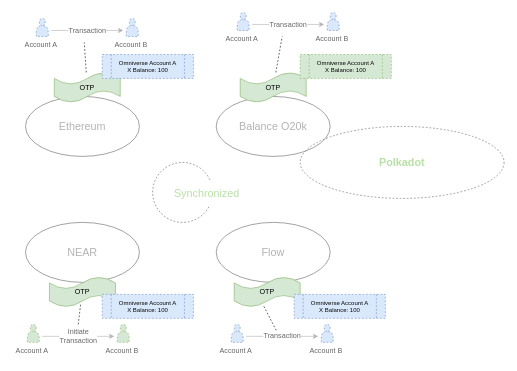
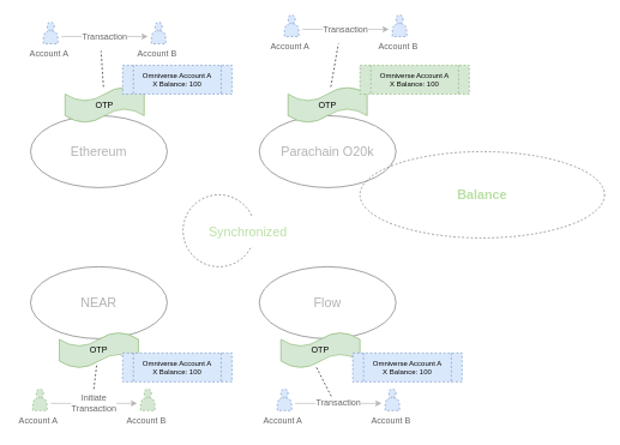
  <mxCell id="0" />
  <mxCell id="1" parent="0" />
- <mxCell id="2" value="&lt;font color=&quot;#b9e0a5&quot;&gt;&lt;b&gt;Polkadot&lt;/b&gt;&lt;/font&gt;" style="ellipse;whiteSpace=wrap;html=1;fillColor=none;fontSize=18;strokeColor=#666666;fontColor=#666666;dashed=1;" parent="1" vertex="1"><mxGeometry x="500" y="210" width="340" height="120" as="geometry" /></mxCell>
- <mxCell id="3" value="Balance O20k" style="ellipse;whiteSpace=wrap;html=1;fontSize=18;fillColor=none;fontColor=#B3B3B3;strokeColor=#666666;" parent="1" vertex="1"><mxGeometry x="360" y="160" width="190" height="100" as="geometry" /></mxCell>
+ <mxCell id="2" value="&lt;font color=&quot;#b9e0a5&quot;&gt;&lt;b&gt;Balance&lt;/b&gt;&lt;/font&gt;" style="ellipse;whiteSpace=wrap;html=1;fillColor=none;fontSize=18;strokeColor=#666666;fontColor=#666666;dashed=1;" parent="1" vertex="1"><mxGeometry x="500" y="210" width="340" height="120" as="geometry" /></mxCell>
+ <mxCell id="3" value="Parachain O20k" style="ellipse;whiteSpace=wrap;html=1;fontSize=18;fillColor=none;fontColor=#B3B3B3;strokeColor=#666666;" parent="1" vertex="1"><mxGeometry x="360" y="160" width="190" height="100" as="geometry" /></mxCell>
  <mxCell id="4" value="Ethereum" style="ellipse;whiteSpace=wrap;html=1;fontSize=18;fillColor=none;fontColor=#B3B3B3;strokeColor=#666666;" parent="1" vertex="1"><mxGeometry x="42" y="160" width="190" height="100" as="geometry" /></mxCell>
  <mxCell id="5" value="NEAR" style="ellipse;whiteSpace=wrap;html=1;fontSize=18;fillColor=none;fontColor=#B3B3B3;strokeColor=#666666;" parent="1" vertex="1"><mxGeometry x="42" y="370" width="190" height="100" as="geometry" /></mxCell>
  <mxCell id="6" value="Flow" style="ellipse;whiteSpace=wrap;html=1;fontSize=18;fillColor=none;fontColor=#B3B3B3;strokeColor=#666666;" parent="1" vertex="1"><mxGeometry x="360" y="370" width="190" height="100" as="geometry" /></mxCell>
  <mxCell id="7" value="OTP" style="shape=tape;whiteSpace=wrap;html=1;strokeColor=#82b366;fontSize=12;fillColor=#d5e8d4;" parent="1" vertex="1"><mxGeometry x="400" y="120" width="110" height="50" as="geometry" /></mxCell>
  <mxCell id="8" value="OTP" style="shape=tape;whiteSpace=wrap;html=1;strokeColor=#82b366;fontSize=12;fillColor=#d5e8d4;" parent="1" vertex="1"><mxGeometry x="90" y="120" width="110" height="50" as="geometry" /></mxCell>
  <mxCell id="9" value="OTP" style="shape=tape;whiteSpace=wrap;html=1;strokeColor=#82b366;fontSize=12;fillColor=#d5e8d4;" parent="1" vertex="1"><mxGeometry x="82" y="461" width="110" height="50" as="geometry" /></mxCell>
  <mxCell id="10" value="OTP" style="shape=tape;whiteSpace=wrap;html=1;strokeColor=#82b366;fontSize=12;fillColor=#d5e8d4;" parent="1" vertex="1"><mxGeometry x="390" y="461" width="110" height="50" as="geometry" /></mxCell>
  <mxCell id="11" value="Omniverse Account A&lt;br style=&quot;font-size: 10px;&quot;&gt;X Balance: 100" style="shape=process;whiteSpace=wrap;html=1;backgroundOutline=1;dashed=1;strokeColor=#82b366;fontSize=10;fillColor=#d5e8d4;" parent="1" vertex="1"><mxGeometry x="500" y="90" width="152" height="40" as="geometry" /></mxCell>
  <mxCell id="12" value="Omniverse Account A&lt;br style=&quot;font-size: 10px;&quot;&gt;X Balance: 100" style="shape=process;whiteSpace=wrap;html=1;backgroundOutline=1;dashed=1;strokeColor=#6c8ebf;fontSize=10;fillColor=#dae8fc;" parent="1" vertex="1"><mxGeometry x="170" y="90" width="152" height="40" as="geometry" /></mxCell>
  <mxCell id="13" value="Omniverse Account A&lt;br style=&quot;font-size: 10px;&quot;&gt;X Balance: 100" style="shape=process;whiteSpace=wrap;html=1;backgroundOutline=1;dashed=1;strokeColor=#6c8ebf;fontSize=10;fillColor=#dae8fc;" parent="1" vertex="1"><mxGeometry x="170" y="490" width="152" height="40" as="geometry" /></mxCell>
  <mxCell id="14" value="Omniverse Account A&lt;br style=&quot;font-size: 10px;&quot;&gt;X Balance: 100" style="shape=process;whiteSpace=wrap;html=1;backgroundOutline=1;dashed=1;strokeColor=#6c8ebf;fontSize=10;fillColor=#dae8fc;" parent="1" vertex="1"><mxGeometry x="490" y="490" width="152" height="40" as="geometry" /></mxCell>
  <mxCell id="15" value="" style="group" parent="1" vertex="1" connectable="0"><mxGeometry x="254" y="270" width="180" height="100" as="geometry" /></mxCell>
  <mxCell id="16" value="" style="verticalLabelPosition=bottom;verticalAlign=top;html=1;shape=mxgraph.basic.arc;startAngle=0.329;endAngle=0.186;strokeColor=#666666;fontSize=10;fontColor=#666666;fillColor=default;dashed=1;" parent="15" vertex="1"><mxGeometry width="100" height="100" as="geometry" /></mxCell>
  <mxCell id="17" value="Synchronized" style="text;strokeColor=none;fillColor=none;align=left;verticalAlign=top;spacingLeft=4;spacingRight=4;overflow=hidden;rotatable=0;points=[[0,0.5],[1,0.5]];portConstraint=eastwest;dashed=1;fontSize=18;fontColor=#B9E0A5;" parent="15" vertex="1"><mxGeometry x="30" y="34" width="150" height="26" as="geometry" /></mxCell>
  <mxCell id="18" value="" style="group" parent="1" vertex="1" connectable="0"><mxGeometry y="540" width="70" height="56" as="geometry" x="20" /></mxCell>
  <mxCell id="19" value="" style="shape=actor;whiteSpace=wrap;html=1;dashed=1;strokeColor=#82b366;fontSize=18;fillColor=#d5e8d4;" parent="18" vertex="1"><mxGeometry x="25" width="20" height="30" as="geometry" /></mxCell>
  <mxCell id="20" value="Account A" style="text;strokeColor=none;fillColor=none;align=left;verticalAlign=top;spacingLeft=4;spacingRight=4;overflow=hidden;rotatable=0;points=[[0,0.5],[1,0.5]];portConstraint=eastwest;dashed=1;fontSize=12;fontColor=#666666;" parent="18" vertex="1"><mxGeometry y="30" width="70" height="26" as="geometry" /></mxCell>
  <mxCell id="21" value="" style="group" parent="1" vertex="1" connectable="0"><mxGeometry x="170" y="540" width="70" height="56" as="geometry" /></mxCell>
  <mxCell id="22" value="" style="shape=actor;whiteSpace=wrap;html=1;dashed=1;strokeColor=#82b366;fontSize=18;fillColor=#d5e8d4;" parent="21" vertex="1"><mxGeometry x="25" width="20" height="30" as="geometry" /></mxCell>
  <mxCell id="23" value="Account B" style="text;strokeColor=none;fillColor=none;align=left;verticalAlign=top;spacingLeft=4;spacingRight=4;overflow=hidden;rotatable=0;points=[[0,0.5],[1,0.5]];portConstraint=eastwest;dashed=1;fontSize=12;fontColor=#666666;" parent="21" vertex="1"><mxGeometry y="30" width="70" height="26" as="geometry" /></mxCell>
  <mxCell id="24" value="Initiate&lt;br&gt;Transaction" style="endArrow=classic;html=1;rounded=0;fontSize=12;fontColor=#666666;strokeColor=#B3B3B3;" parent="1" edge="1"><mxGeometry width="50" height="50" relative="1" as="geometry"><mxPoint x="70" y="560" as="sourcePoint" /><mxPoint x="190" y="560" as="targetPoint" /></mxGeometry></mxCell>
  <mxCell id="25" value="" style="endArrow=none;dashed=1;html=1;rounded=0;fontSize=12;fontColor=#666666;entryX=0.472;entryY=0.909;entryDx=0;entryDy=0;entryPerimeter=0;" parent="1" target="9" edge="1"><mxGeometry width="50" height="50" relative="1" as="geometry"><mxPoint x="130" y="540" as="sourcePoint" /><mxPoint x="132" y="640" as="targetPoint" /></mxGeometry></mxCell>
  <mxCell id="26" value="" style="group" parent="1" vertex="1" connectable="0"><mxGeometry x="360" y="540" width="220" height="56" as="geometry" /></mxCell>
  <mxCell id="27" value="" style="group" parent="26" vertex="1" connectable="0"><mxGeometry width="70" height="56" as="geometry" /></mxCell>
  <mxCell id="28" value="" style="shape=actor;whiteSpace=wrap;html=1;dashed=1;fontSize=18;fillColor=#dae8fc;strokeColor=#6c8ebf;" parent="27" vertex="1"><mxGeometry x="25" width="20" height="30" as="geometry" /></mxCell>
  <mxCell id="29" value="Account A" style="text;strokeColor=none;fillColor=none;align=left;verticalAlign=top;spacingLeft=4;spacingRight=4;overflow=hidden;rotatable=0;points=[[0,0.5],[1,0.5]];portConstraint=eastwest;dashed=1;fontSize=12;fontColor=#666666;" parent="27" vertex="1"><mxGeometry y="30" width="70" height="26" as="geometry" /></mxCell>
  <mxCell id="30" value="" style="group" parent="26" vertex="1" connectable="0"><mxGeometry x="150" width="70" height="56" as="geometry" /></mxCell>
  <mxCell id="31" value="" style="shape=actor;whiteSpace=wrap;html=1;dashed=1;fontSize=18;fillColor=#dae8fc;strokeColor=#6c8ebf;" parent="30" vertex="1"><mxGeometry x="25" width="20" height="30" as="geometry" /></mxCell>
  <mxCell id="32" value="Account B" style="text;strokeColor=none;fillColor=none;align=left;verticalAlign=top;spacingLeft=4;spacingRight=4;overflow=hidden;rotatable=0;points=[[0,0.5],[1,0.5]];portConstraint=eastwest;dashed=1;fontSize=12;fontColor=#666666;" parent="30" vertex="1"><mxGeometry y="30" width="70" height="26" as="geometry" /></mxCell>
  <mxCell id="33" value="Transaction" style="endArrow=classic;html=1;rounded=0;fontSize=12;fontColor=#666666;strokeColor=#B3B3B3;" parent="26" edge="1"><mxGeometry width="50" height="50" relative="1" as="geometry"><mxPoint x="50" y="20" as="sourcePoint" /><mxPoint x="170" y="20" as="targetPoint" /></mxGeometry></mxCell>
  <mxCell id="34" value="" style="endArrow=none;dashed=1;html=1;rounded=0;fontSize=12;fontColor=#666666;entryX=0.445;entryY=0.96;entryDx=0;entryDy=0;entryPerimeter=0;" parent="1" target="10" edge="1"><mxGeometry width="50" height="50" relative="1" as="geometry"><mxPoint x="460" y="550" as="sourcePoint" /><mxPoint x="471.96" y="610" as="targetPoint" /></mxGeometry></mxCell>
  <mxCell id="35" value="" style="group" parent="1" vertex="1" connectable="0"><mxGeometry x="35" y="30" width="220" height="56" as="geometry" /></mxCell>
  <mxCell id="36" value="" style="group" parent="35" vertex="1" connectable="0"><mxGeometry width="70" height="56" as="geometry" /></mxCell>
  <mxCell id="37" value="" style="shape=actor;whiteSpace=wrap;html=1;dashed=1;fontSize=18;fillColor=#dae8fc;strokeColor=#6c8ebf;" parent="36" vertex="1"><mxGeometry x="25" width="20" height="30" as="geometry" /></mxCell>
  <mxCell id="38" value="Account A" style="text;strokeColor=none;fillColor=none;align=left;verticalAlign=top;spacingLeft=4;spacingRight=4;overflow=hidden;rotatable=0;points=[[0,0.5],[1,0.5]];portConstraint=eastwest;dashed=1;fontSize=12;fontColor=#666666;" parent="36" vertex="1"><mxGeometry y="30" width="70" height="26" as="geometry" /></mxCell>
  <mxCell id="39" value="" style="group" parent="35" vertex="1" connectable="0"><mxGeometry x="150" width="70" height="56" as="geometry" /></mxCell>
  <mxCell id="40" value="" style="shape=actor;whiteSpace=wrap;html=1;dashed=1;fontSize=18;fillColor=#dae8fc;strokeColor=#6c8ebf;" parent="39" vertex="1"><mxGeometry x="25" width="20" height="30" as="geometry" /></mxCell>
  <mxCell id="41" value="Account B" style="text;strokeColor=none;fillColor=none;align=left;verticalAlign=top;spacingLeft=4;spacingRight=4;overflow=hidden;rotatable=0;points=[[0,0.5],[1,0.5]];portConstraint=eastwest;dashed=1;fontSize=12;fontColor=#666666;" parent="39" vertex="1"><mxGeometry y="30" width="70" height="26" as="geometry" /></mxCell>
  <mxCell id="42" value="Transaction" style="endArrow=classic;html=1;rounded=0;fontSize=12;fontColor=#666666;strokeColor=#B3B3B3;" parent="35" edge="1"><mxGeometry width="50" height="50" relative="1" as="geometry"><mxPoint x="50" y="20" as="sourcePoint" /><mxPoint x="170" y="20" as="targetPoint" /></mxGeometry></mxCell>
  <mxCell id="43" value="" style="group" parent="1" vertex="1" connectable="0"><mxGeometry x="370" y="20" width="220" height="56" as="geometry" /></mxCell>
  <mxCell id="44" value="" style="group" parent="43" vertex="1" connectable="0"><mxGeometry width="70" height="56" as="geometry" /></mxCell>
  <mxCell id="45" value="" style="shape=actor;whiteSpace=wrap;html=1;dashed=1;fontSize=18;fillColor=#dae8fc;strokeColor=#6c8ebf;" parent="44" vertex="1"><mxGeometry x="25" width="20" height="30" as="geometry" /></mxCell>
  <mxCell id="46" value="Account A" style="text;strokeColor=none;fillColor=none;align=left;verticalAlign=top;spacingLeft=4;spacingRight=4;overflow=hidden;rotatable=0;points=[[0,0.5],[1,0.5]];portConstraint=eastwest;dashed=1;fontSize=12;fontColor=#666666;" parent="44" vertex="1"><mxGeometry y="30" width="70" height="26" as="geometry" /></mxCell>
  <mxCell id="47" value="" style="group" parent="43" vertex="1" connectable="0"><mxGeometry x="150" width="70" height="56" as="geometry" /></mxCell>
  <mxCell id="48" value="" style="shape=actor;whiteSpace=wrap;html=1;dashed=1;fontSize=18;fillColor=#dae8fc;strokeColor=#6c8ebf;" parent="47" vertex="1"><mxGeometry x="25" width="20" height="30" as="geometry" /></mxCell>
  <mxCell id="49" value="Account B" style="text;strokeColor=none;fillColor=none;align=left;verticalAlign=top;spacingLeft=4;spacingRight=4;overflow=hidden;rotatable=0;points=[[0,0.5],[1,0.5]];portConstraint=eastwest;dashed=1;fontSize=12;fontColor=#666666;" parent="47" vertex="1"><mxGeometry y="30" width="70" height="26" as="geometry" /></mxCell>
  <mxCell id="50" value="Transaction" style="endArrow=classic;html=1;rounded=0;fontSize=12;fontColor=#666666;strokeColor=#B3B3B3;" parent="43" edge="1"><mxGeometry width="50" height="50" relative="1" as="geometry"><mxPoint x="50" y="20" as="sourcePoint" /><mxPoint x="170" y="20" as="targetPoint" /></mxGeometry></mxCell>
  <mxCell id="51" value="" style="endArrow=none;dashed=1;html=1;rounded=0;fontSize=12;fontColor=#666666;" parent="1" source="7" edge="1"><mxGeometry width="50" height="50" relative="1" as="geometry"><mxPoint x="370" y="120" as="sourcePoint" /><mxPoint x="470" y="60" as="targetPoint" /></mxGeometry></mxCell>
  <mxCell id="52" value="" style="endArrow=none;dashed=1;html=1;rounded=0;fontSize=12;fontColor=#666666;" parent="1" source="8" edge="1"><mxGeometry width="50" height="50" relative="1" as="geometry"><mxPoint x="65.53" y="141" as="sourcePoint" /><mxPoint x="140" y="70" as="targetPoint" /></mxGeometry></mxCell>
